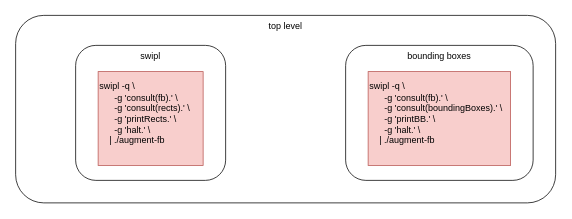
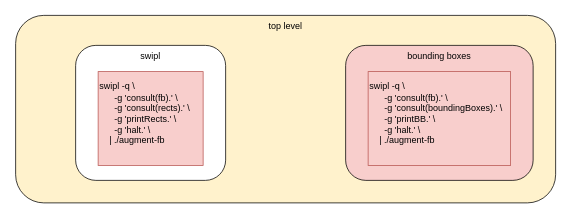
  <mxCell id="0" />
  <mxCell id="1" parent="0" />
- <mxCell id="2" value="top level" style="rounded=1;whiteSpace=wrap;html=1;verticalAlign=top;" vertex="1" parent="1"><mxGeometry x="20" y="20" width="720" height="250" as="geometry" /></mxCell>
+ <mxCell id="2" value="top level" style="rounded=1;whiteSpace=wrap;html=1;verticalAlign=top;fillColor=#fff2cc;" vertex="1" parent="1"><mxGeometry x="20" y="20" width="720" height="250" as="geometry" /></mxCell>
  <mxCell id="3" value="swipl" style="rounded=1;whiteSpace=wrap;html=1;verticalAlign=top;" parent="1" vertex="1"><mxGeometry x="100" y="60" width="200" height="180" as="geometry" /></mxCell>
  <mxCell id="4" value="&lt;div&gt;swipl -q \&lt;/div&gt;&lt;div&gt;&amp;nbsp; &amp;nbsp; &amp;nbsp; -g 'consult(fb).' \&lt;/div&gt;&lt;div&gt;&amp;nbsp; &amp;nbsp; &amp;nbsp; -g 'consult(rects).' \&lt;/div&gt;&lt;div&gt;&amp;nbsp; &amp;nbsp; &amp;nbsp; -g 'printRects.' \&lt;/div&gt;&lt;div&gt;&amp;nbsp; &amp;nbsp; &amp;nbsp; -g 'halt.' \&lt;/div&gt;&lt;div&gt;&amp;nbsp; &amp;nbsp; | ./augment-fb&lt;/div&gt;&lt;div&gt;&lt;br&gt;&lt;/div&gt;" style="rounded=0;whiteSpace=wrap;html=1;align=left;fillColor=#f8cecc;strokeColor=#b85450;" parent="1" vertex="1"><mxGeometry x="130" y="95" width="140" height="125" as="geometry" /></mxCell>
- <mxCell id="5" value="bounding boxes" style="rounded=1;whiteSpace=wrap;html=1;verticalAlign=top;" parent="1" vertex="1"><mxGeometry x="460" y="60" width="250" height="180" as="geometry" /></mxCell>
+ <mxCell id="5" value="bounding boxes" style="rounded=1;whiteSpace=wrap;html=1;verticalAlign=top;fillColor=#f8cecc;" parent="1" vertex="1"><mxGeometry x="460" y="60" width="250" height="180" as="geometry" /></mxCell>
  <mxCell id="6" value="&lt;div&gt;&lt;div&gt;swipl -q \&lt;/div&gt;&lt;div&gt;&amp;nbsp; &amp;nbsp; &amp;nbsp; -g 'consult(fb).' \&lt;/div&gt;&lt;div&gt;&amp;nbsp; &amp;nbsp; &amp;nbsp; -g 'consult(boundingBoxes).' \&lt;/div&gt;&lt;div&gt;&amp;nbsp; &amp;nbsp; &amp;nbsp; -g 'printBB.' \&lt;/div&gt;&lt;div&gt;&amp;nbsp; &amp;nbsp; &amp;nbsp; -g 'halt.' \&lt;/div&gt;&lt;div&gt;&amp;nbsp; &amp;nbsp; | ./augment-fb&lt;/div&gt;&lt;div&gt;&lt;br&gt;&lt;/div&gt;&lt;/div&gt;" style="rounded=0;whiteSpace=wrap;html=1;align=left;fillColor=#f8cecc;strokeColor=#b85450;" parent="1" vertex="1"><mxGeometry x="490" y="95" width="190" height="125" as="geometry" /></mxCell>
